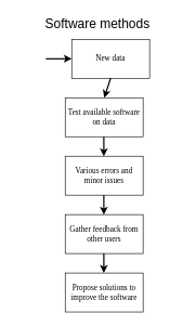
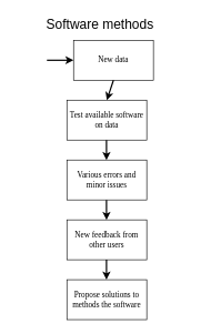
  <mxCell id="0" />
  <mxCell id="1" parent="0" />
  <mxCell id="2" value="Test available software on data" style="rounded=0;whiteSpace=wrap;html=1;fontFamily=Verdana;" vertex="1" parent="1"><mxGeometry x="100" y="150" width="120" height="60" as="geometry" /></mxCell>
  <mxCell id="3" value="&lt;font style=&quot;font-size: 20px;&quot;&gt;Software methods&lt;/font&gt;" style="text;html=1;strokeColor=none;fillColor=none;align=center;verticalAlign=middle;whiteSpace=wrap;rounded=0;" vertex="1" parent="1"><mxGeometry x="20" y="20" width="260" height="30" as="geometry" /></mxCell>
  <mxCell id="4" value="&lt;font style=&quot;font-size: 12px;&quot;&gt;Various errors and minor issues&lt;/font&gt;" style="rounded=0;whiteSpace=wrap;html=1;fontSize=12;fontFamily=Verdana;" vertex="1" parent="1"><mxGeometry x="100" y="240" width="120" height="60" as="geometry" /></mxCell>
- <mxCell id="5" value="Gather feedback from other users" style="rounded=0;whiteSpace=wrap;html=1;fontSize=12;fontFamily=Verdana;" vertex="1" parent="1"><mxGeometry x="100" y="330" width="120" height="60" as="geometry" /></mxCell>
- <mxCell id="6" value="Propose solutions to improve the software" style="rounded=0;whiteSpace=wrap;html=1;fontSize=12;fontFamily=Verdana;" vertex="1" parent="1"><mxGeometry x="100" y="420" width="120" height="60" as="geometry" /></mxCell>
+ <mxCell id="5" value="New feedback from other users" style="rounded=0;whiteSpace=wrap;html=1;fontSize=12;fontFamily=Verdana;" vertex="1" parent="1"><mxGeometry x="100" y="330" width="120" height="60" as="geometry" /></mxCell>
+ <mxCell id="6" value="Propose solutions to methods the software" style="rounded=0;whiteSpace=wrap;html=1;fontSize=12;fontFamily=Verdana;" vertex="1" parent="1"><mxGeometry x="100" y="420" width="120" height="60" as="geometry" /></mxCell>
  <mxCell id="7" value="New data" style="rounded=0;whiteSpace=wrap;html=1;fontFamily=Verdana;fontSize=12;" vertex="1" parent="1"><mxGeometry x="110" y="60" width="120" height="60" as="geometry" /></mxCell>
  <mxCell id="8" value="" style="endArrow=classic;html=1;rounded=0;fontFamily=Verdana;fontSize=12;entryX=0;entryY=0.5;entryDx=0;entryDy=0;strokeWidth=2;" edge="1" parent="1" target="7"><mxGeometry width="50" height="50" relative="1" as="geometry"><mxPoint x="70" y="90" as="sourcePoint" /><mxPoint x="30" y="110" as="targetPoint" /></mxGeometry></mxCell>
  <mxCell id="9" value="" style="endArrow=classic;html=1;rounded=0;fontFamily=Verdana;fontSize=12;entryX=0.5;entryY=0;entryDx=0;entryDy=0;strokeWidth=2;exitX=0.5;exitY=1;exitDx=0;exitDy=0;" edge="1" parent="1" source="7" target="2"><mxGeometry width="50" height="50" relative="1" as="geometry"><mxPoint x="70" y="100" as="sourcePoint" /><mxPoint x="110" y="100" as="targetPoint" /></mxGeometry></mxCell>
  <mxCell id="10" value="" style="endArrow=classic;html=1;rounded=0;fontFamily=Verdana;fontSize=12;entryX=0.5;entryY=0;entryDx=0;entryDy=0;strokeWidth=2;exitX=0.5;exitY=1;exitDx=0;exitDy=0;" edge="1" parent="1"><mxGeometry width="50" height="50" relative="1" as="geometry"><mxPoint x="159.5" y="210" as="sourcePoint" /><mxPoint x="159.5" y="240" as="targetPoint" /></mxGeometry></mxCell>
  <mxCell id="11" value="" style="endArrow=classic;html=1;rounded=0;fontFamily=Verdana;fontSize=12;entryX=0.5;entryY=0;entryDx=0;entryDy=0;strokeWidth=2;exitX=0.5;exitY=1;exitDx=0;exitDy=0;" edge="1" parent="1"><mxGeometry width="50" height="50" relative="1" as="geometry"><mxPoint x="159.5" y="300" as="sourcePoint" /><mxPoint x="159.5" y="330" as="targetPoint" /></mxGeometry></mxCell>
  <mxCell id="12" value="" style="endArrow=classic;html=1;rounded=0;fontFamily=Verdana;fontSize=12;entryX=0.5;entryY=0;entryDx=0;entryDy=0;strokeWidth=2;exitX=0.5;exitY=1;exitDx=0;exitDy=0;" edge="1" parent="1"><mxGeometry width="50" height="50" relative="1" as="geometry"><mxPoint x="159.5" y="390" as="sourcePoint" /><mxPoint x="159.5" y="420" as="targetPoint" /></mxGeometry></mxCell>
